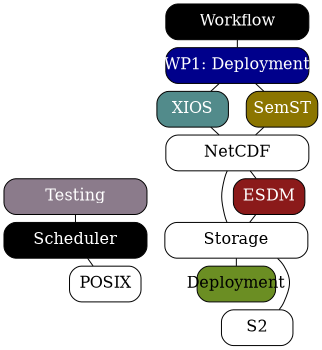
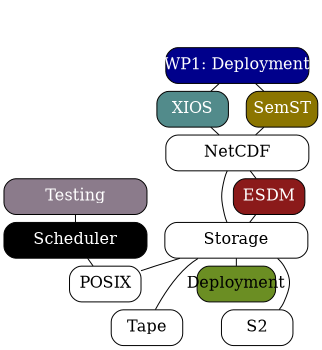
  digraph {
    ranksep=0.05
    node [fillcolor=white fixedsize=true fontcolor=white fontsize=16 shape=rectangle style="filled,rounded"]
    edge [dir=none]
    Testing [fillcolor=thistle4 width=2]
    Scheduler [fillcolor=black width=2]
    POSIX [width=1 fontcolor=""]
-   Workflow [fillcolor=black width=2]
    n5 [fillcolor=blue4 label="WP1: Deployment" width=2]
    XIOS [fillcolor=darkslategray4 width=1]
    SemST [fillcolor=gold4 width=1]
    NetCDF [width=2 fontcolor=""]
    Storage [width=2 fontcolor=""]
    ESDM [fillcolor=firebrick4 width=1]
    n11 [fillcolor=olivedrab label=Deployment width=1.1 fontcolor=""]
    n12 [label=S2 width=1 fontcolor=""]
+   Tape [width=1 fontcolor=""]
    Testing -> Scheduler
    Scheduler -> POSIX
-   Workflow -> n5
+   POSIX -> Tape [style=invis]
    n5 -> XIOS
    n5 -> SemST
    XIOS -> NetCDF
    SemST -> NetCDF
    NetCDF -> Storage
    NetCDF -> ESDM
+   Storage -> POSIX
    Storage -> n11
    Storage -> n12
+   Storage -> Tape
    ESDM -> Storage
    n11 -> n12 [style=invis]
  }
